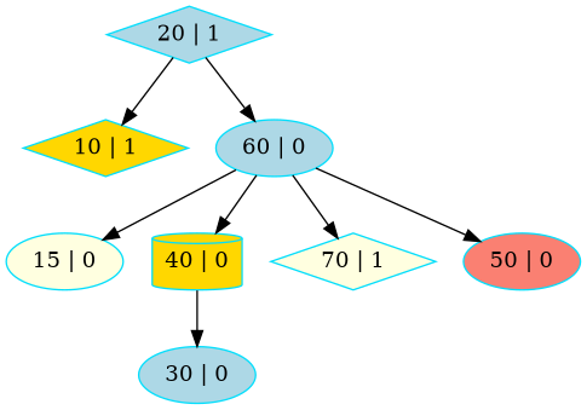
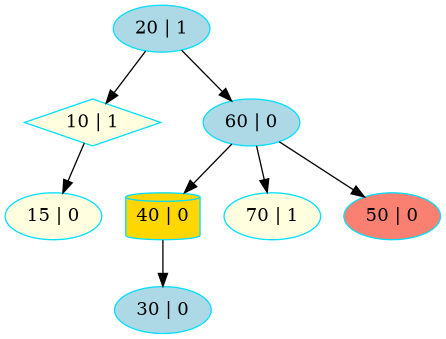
  digraph {
    node [color="#03DEFC" fillcolor=lightblue shape=ellipse style=filled]
-   "20 | 1" [shape=diamond]
-   "10 | 1" [fillcolor=gold shape=diamond]
+   "20 | 1"
+   "10 | 1" [fillcolor=lightyellow shape=diamond]
    "60 | 0"
    "15 | 0" [fillcolor=lightyellow]
    "40 | 0" [fillcolor=gold shape=cylinder]
-   "70 | 1" [fillcolor=lightyellow shape=diamond]
+   "70 | 1" [fillcolor=lightyellow]
    "50 | 0" [fillcolor=salmon]
    "30 | 0"
    "20 | 1" -> "10 | 1"
    "20 | 1" -> "60 | 0"
-   "60 | 0" -> "15 | 0"
+   "10 | 1" -> "15 | 0"
    "60 | 0" -> "40 | 0"
    "60 | 0" -> "70 | 1"
    "60 | 0" -> "50 | 0"
    "40 | 0" -> "30 | 0"
  }
